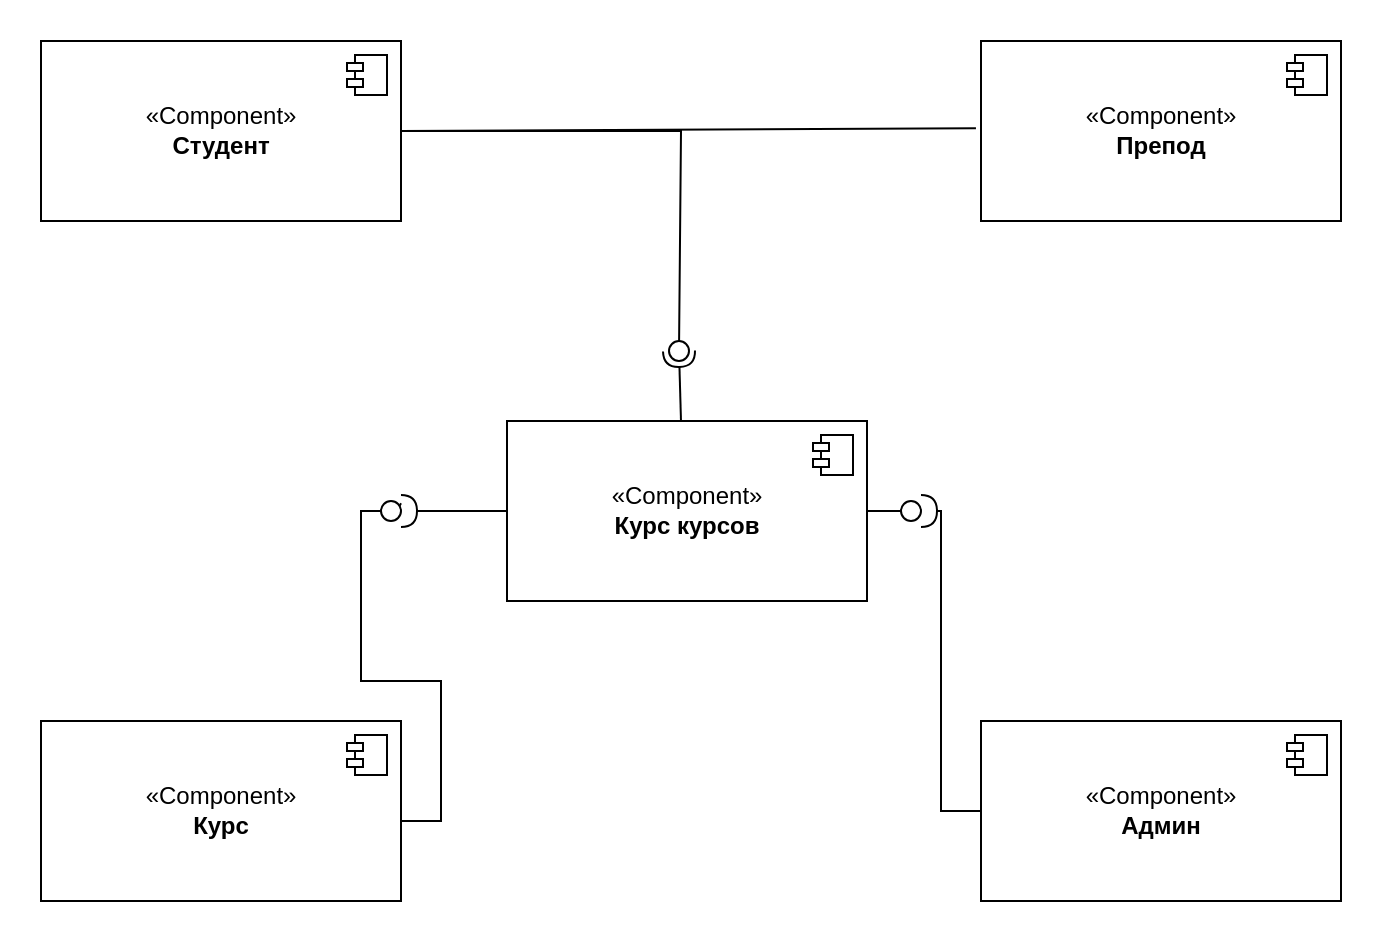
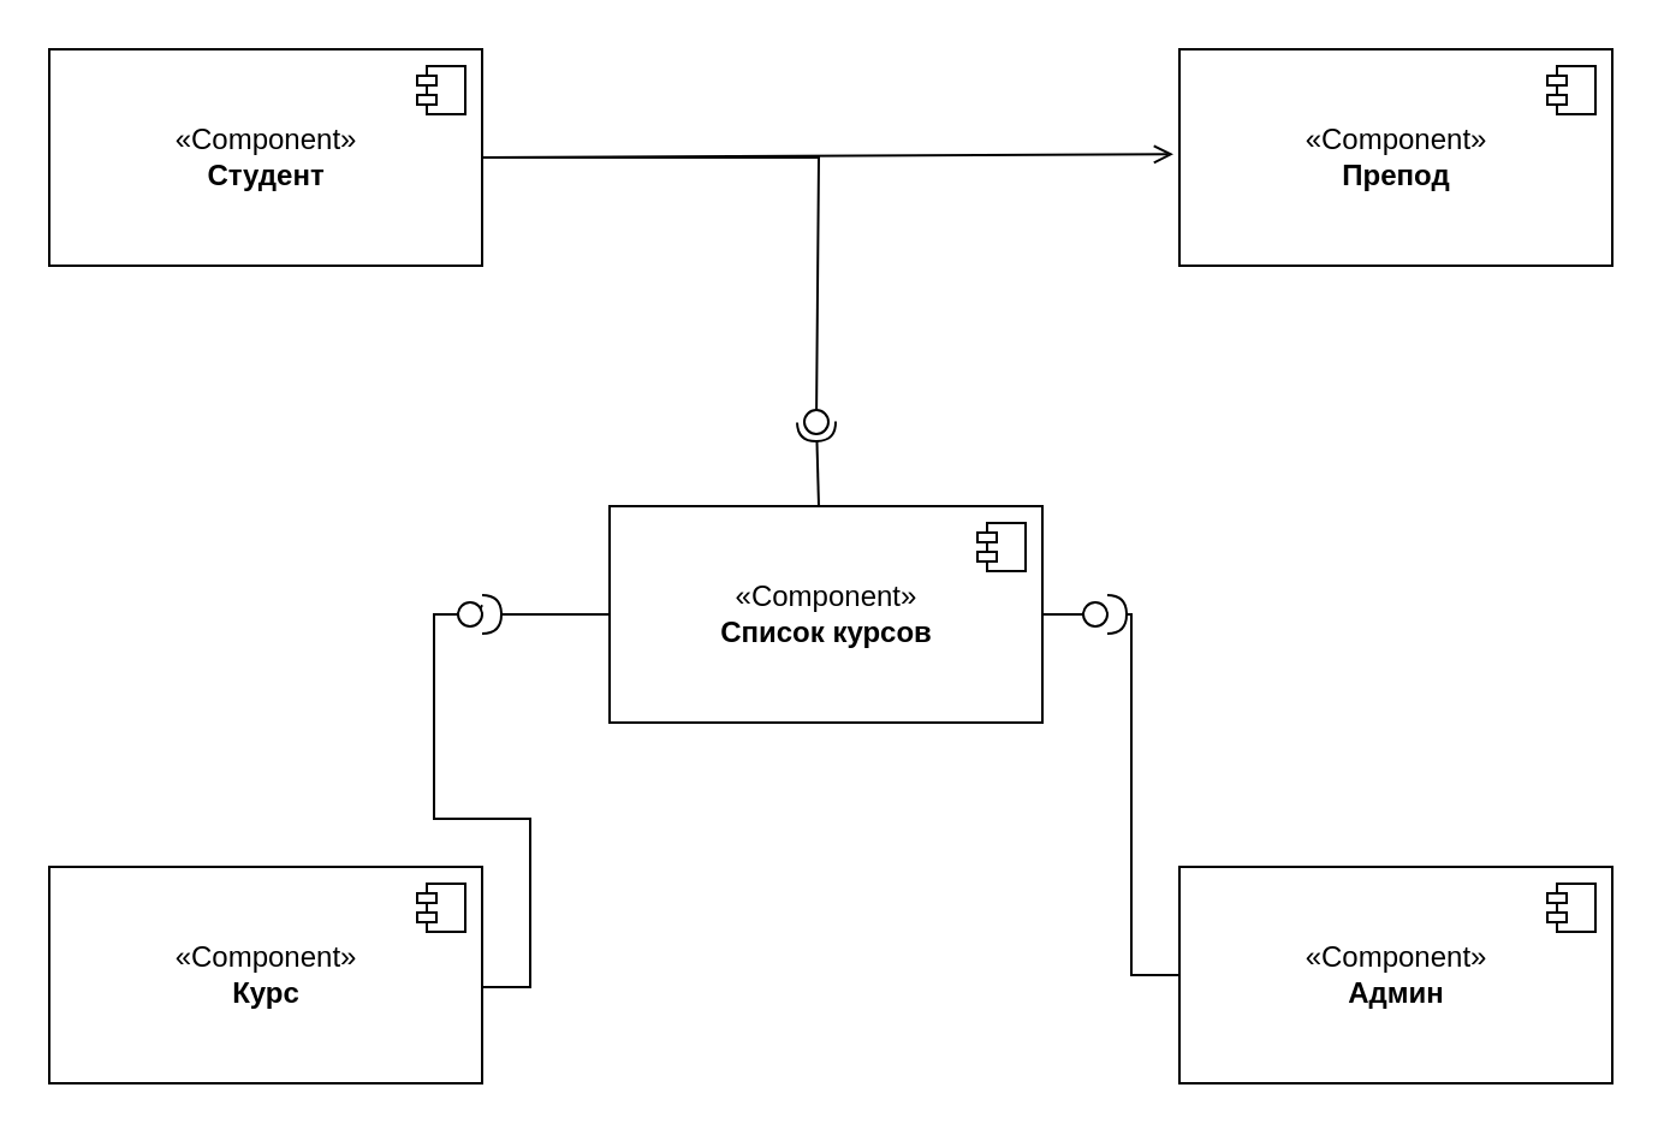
  <mxCell id="0" />
  <mxCell id="1" parent="0" />
  <mxCell id="2" value="«Component»&lt;br&gt;&lt;b&gt;Студент&lt;/b&gt;" style="html=1;dropTarget=0;" vertex="1" parent="1"><mxGeometry x="20" y="20" width="180" height="90" as="geometry" /></mxCell>
  <mxCell id="3" value="" style="shape=module;jettyWidth=8;jettyHeight=4;" vertex="1" parent="2"><mxGeometry x="1" width="20" height="20" relative="1" as="geometry"><mxPoint x="-27" y="7" as="offset" /></mxGeometry></mxCell>
  <mxCell id="4" value="«Component»&lt;br&gt;&lt;b&gt;Препод&lt;/b&gt;" style="html=1;dropTarget=0;" vertex="1" parent="1"><mxGeometry x="490" y="20" width="180" height="90" as="geometry" /></mxCell>
  <mxCell id="5" value="" style="shape=module;jettyWidth=8;jettyHeight=4;" vertex="1" parent="4"><mxGeometry x="1" width="20" height="20" relative="1" as="geometry"><mxPoint x="-27" y="7" as="offset" /></mxGeometry></mxCell>
- <mxCell id="6" value="«Component»&lt;br&gt;&lt;b&gt;Курс курсов&lt;/b&gt;" style="html=1;dropTarget=0;" vertex="1" parent="1"><mxGeometry x="253" y="210" width="180" height="90" as="geometry" /></mxCell>
+ <mxCell id="6" value="«Component»&lt;br&gt;&lt;b&gt;Список курсов&lt;/b&gt;" style="html=1;dropTarget=0;" vertex="1" parent="1"><mxGeometry x="253" y="210" width="180" height="90" as="geometry" /></mxCell>
  <mxCell id="7" value="" style="shape=module;jettyWidth=8;jettyHeight=4;" vertex="1" parent="6"><mxGeometry x="1" width="20" height="20" relative="1" as="geometry"><mxPoint x="-27" y="7" as="offset" /></mxGeometry></mxCell>
  <mxCell id="8" value="«Component»&lt;br&gt;&lt;b&gt;Курс&lt;/b&gt;" style="html=1;dropTarget=0;" vertex="1" parent="1"><mxGeometry x="20" y="360" width="180" height="90" as="geometry" /></mxCell>
  <mxCell id="9" value="" style="shape=module;jettyWidth=8;jettyHeight=4;" vertex="1" parent="8"><mxGeometry x="1" width="20" height="20" relative="1" as="geometry"><mxPoint x="-27" y="7" as="offset" /></mxGeometry></mxCell>
  <mxCell id="10" value="«Component»&lt;br&gt;&lt;b&gt;Админ&lt;/b&gt;" style="html=1;dropTarget=0;" vertex="1" parent="1"><mxGeometry x="490" y="360" width="180" height="90" as="geometry" /></mxCell>
  <mxCell id="11" value="" style="shape=module;jettyWidth=8;jettyHeight=4;" vertex="1" parent="10"><mxGeometry x="1" width="20" height="20" relative="1" as="geometry"><mxPoint x="-27" y="7" as="offset" /></mxGeometry></mxCell>
  <mxCell id="12" value="" style="rounded=0;orthogonalLoop=1;jettySize=auto;html=1;endArrow=none;endFill=0;sketch=0;targetPerimeterSpacing=0;startArrow=none;" edge="1" parent="1" source="15"><mxGeometry relative="1" as="geometry"><mxPoint x="200" y="410" as="sourcePoint" /><mxPoint x="200" y="251.143" as="targetPoint" /><Array as="points" /></mxGeometry></mxCell>
  <mxCell id="13" value="" style="rounded=0;orthogonalLoop=1;jettySize=auto;html=1;endArrow=halfCircle;endFill=0;endSize=6;strokeWidth=1;sketch=0;exitX=0;exitY=0.5;exitDx=0;exitDy=0;" edge="1" target="15" parent="1" source="6"><mxGeometry relative="1" as="geometry"><mxPoint x="420" y="135" as="sourcePoint" /><mxPoint x="400" y="135" as="targetPoint" /><Array as="points" /></mxGeometry></mxCell>
  <mxCell id="14" value="" style="rounded=0;orthogonalLoop=1;jettySize=auto;html=1;endArrow=none;endFill=0;sketch=0;sourcePerimeterSpacing=0;" edge="1" parent="1" target="15"><mxGeometry relative="1" as="geometry"><mxPoint x="200" y="410" as="sourcePoint" /><mxPoint x="200" y="251.143" as="targetPoint" /><Array as="points"><mxPoint x="220" y="410" /><mxPoint x="220" y="340" /><mxPoint x="180" y="340" /><mxPoint x="180" y="255" /></Array></mxGeometry></mxCell>
  <mxCell id="15" value="" style="ellipse;whiteSpace=wrap;html=1;align=center;aspect=fixed;resizable=0;points=[];outlineConnect=0;sketch=0;" vertex="1" parent="1"><mxGeometry x="190" y="250" width="10" height="10" as="geometry" /></mxCell>
  <mxCell id="16" value="" style="rounded=0;orthogonalLoop=1;jettySize=auto;html=1;endArrow=none;endFill=0;sketch=0;sourcePerimeterSpacing=0;targetPerimeterSpacing=0;exitX=1;exitY=0.5;exitDx=0;exitDy=0;" edge="1" target="18" parent="1" source="6"><mxGeometry relative="1" as="geometry"><mxPoint x="390" y="275" as="sourcePoint" /></mxGeometry></mxCell>
  <mxCell id="17" value="" style="rounded=0;orthogonalLoop=1;jettySize=auto;html=1;endArrow=halfCircle;endFill=0;endSize=6;strokeWidth=1;sketch=0;exitX=0;exitY=0.5;exitDx=0;exitDy=0;" edge="1" target="18" parent="1" source="10"><mxGeometry relative="1" as="geometry"><mxPoint x="430" y="275" as="sourcePoint" /><mxPoint x="470" y="280" as="targetPoint" /><Array as="points"><mxPoint x="470" y="405" /><mxPoint x="470" y="255" /></Array></mxGeometry></mxCell>
  <mxCell id="18" value="" style="ellipse;whiteSpace=wrap;html=1;align=center;aspect=fixed;resizable=0;points=[];outlineConnect=0;sketch=0;" vertex="1" parent="1"><mxGeometry x="450" y="250" width="10" height="10" as="geometry" /></mxCell>
  <mxCell id="19" value="" style="rounded=0;orthogonalLoop=1;jettySize=auto;html=1;endArrow=none;endFill=0;sketch=0;sourcePerimeterSpacing=0;targetPerimeterSpacing=0;exitX=1;exitY=0.5;exitDx=0;exitDy=0;" edge="1" target="21" parent="1" source="2"><mxGeometry relative="1" as="geometry"><mxPoint x="340" y="50" as="sourcePoint" /><Array as="points"><mxPoint x="340" y="65" /></Array></mxGeometry></mxCell>
  <mxCell id="20" value="" style="rounded=0;orthogonalLoop=1;jettySize=auto;html=1;endArrow=halfCircle;endFill=0;entryX=0.5;entryY=0.5;endSize=6;strokeWidth=1;sketch=0;" edge="1" target="21" parent="1"><mxGeometry relative="1" as="geometry"><mxPoint x="340" y="210" as="sourcePoint" /></mxGeometry></mxCell>
  <mxCell id="21" value="" style="ellipse;whiteSpace=wrap;html=1;align=center;aspect=fixed;resizable=0;points=[];outlineConnect=0;sketch=0;" vertex="1" parent="1"><mxGeometry x="334" y="170" width="10" height="10" as="geometry" /></mxCell>
- <mxCell id="22" value="" style="endArrow=none;html=1;rounded=0;exitX=1;exitY=0.5;exitDx=0;exitDy=0;entryX=-0.014;entryY=0.485;entryDx=0;entryDy=0;entryPerimeter=0;" edge="1" parent="1" source="2" target="4"><mxGeometry width="50" height="50" relative="1" as="geometry"><mxPoint x="360" y="80" as="sourcePoint" /><mxPoint x="410" y="30" as="targetPoint" /></mxGeometry></mxCell>
+ <mxCell id="22" value="" style="endArrow=open;html=1;rounded=0;exitX=1;exitY=0.5;exitDx=0;exitDy=0;entryX=-0.014;entryY=0.485;entryDx=0;entryDy=0;entryPerimeter=0;" edge="1" parent="1" source="2" target="4"><mxGeometry width="50" height="50" relative="1" as="geometry"><mxPoint x="360" y="80" as="sourcePoint" /><mxPoint x="410" y="30" as="targetPoint" /></mxGeometry></mxCell>
